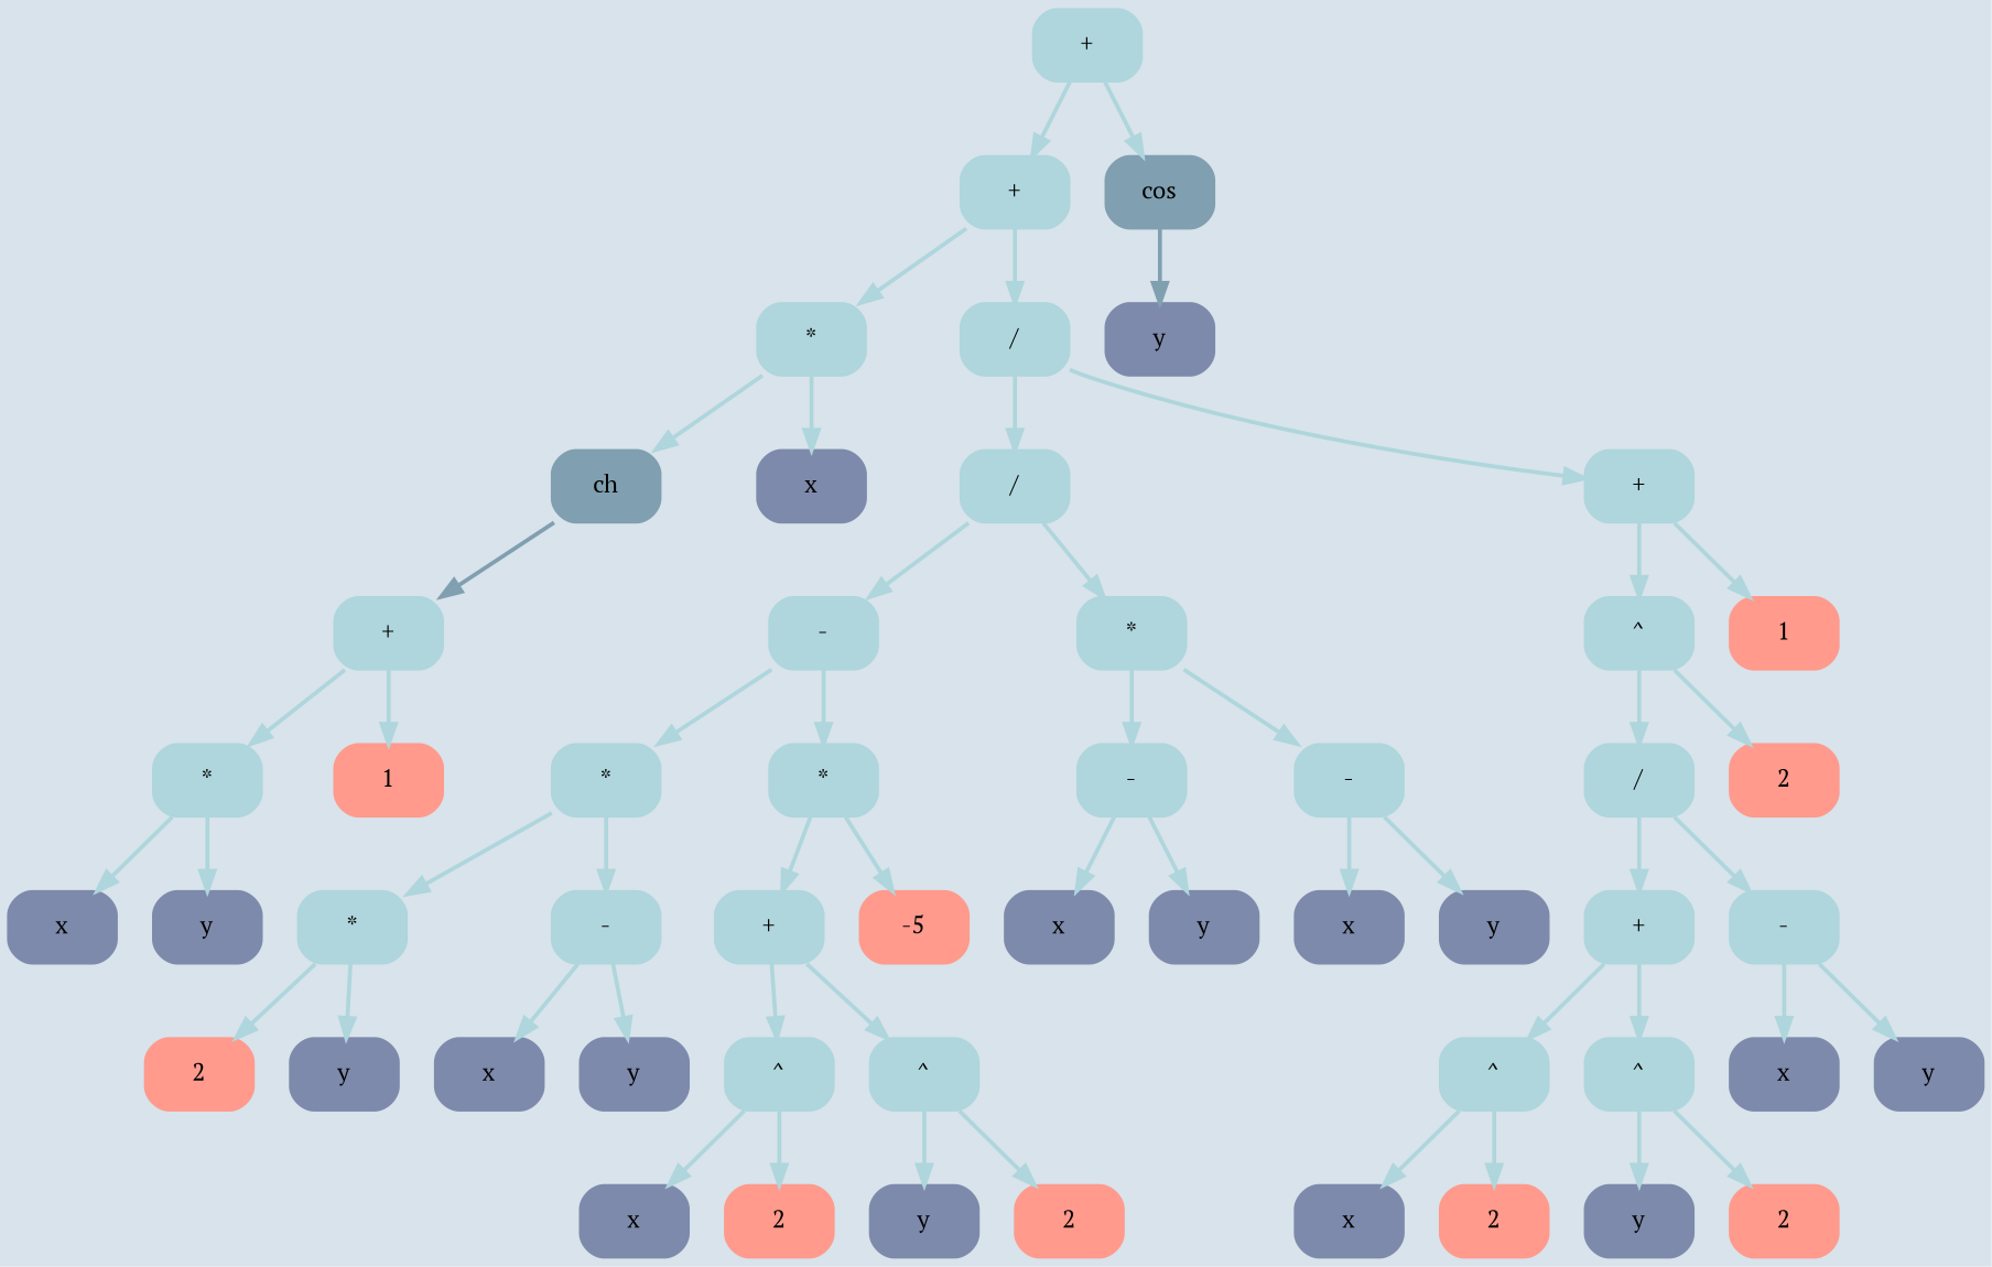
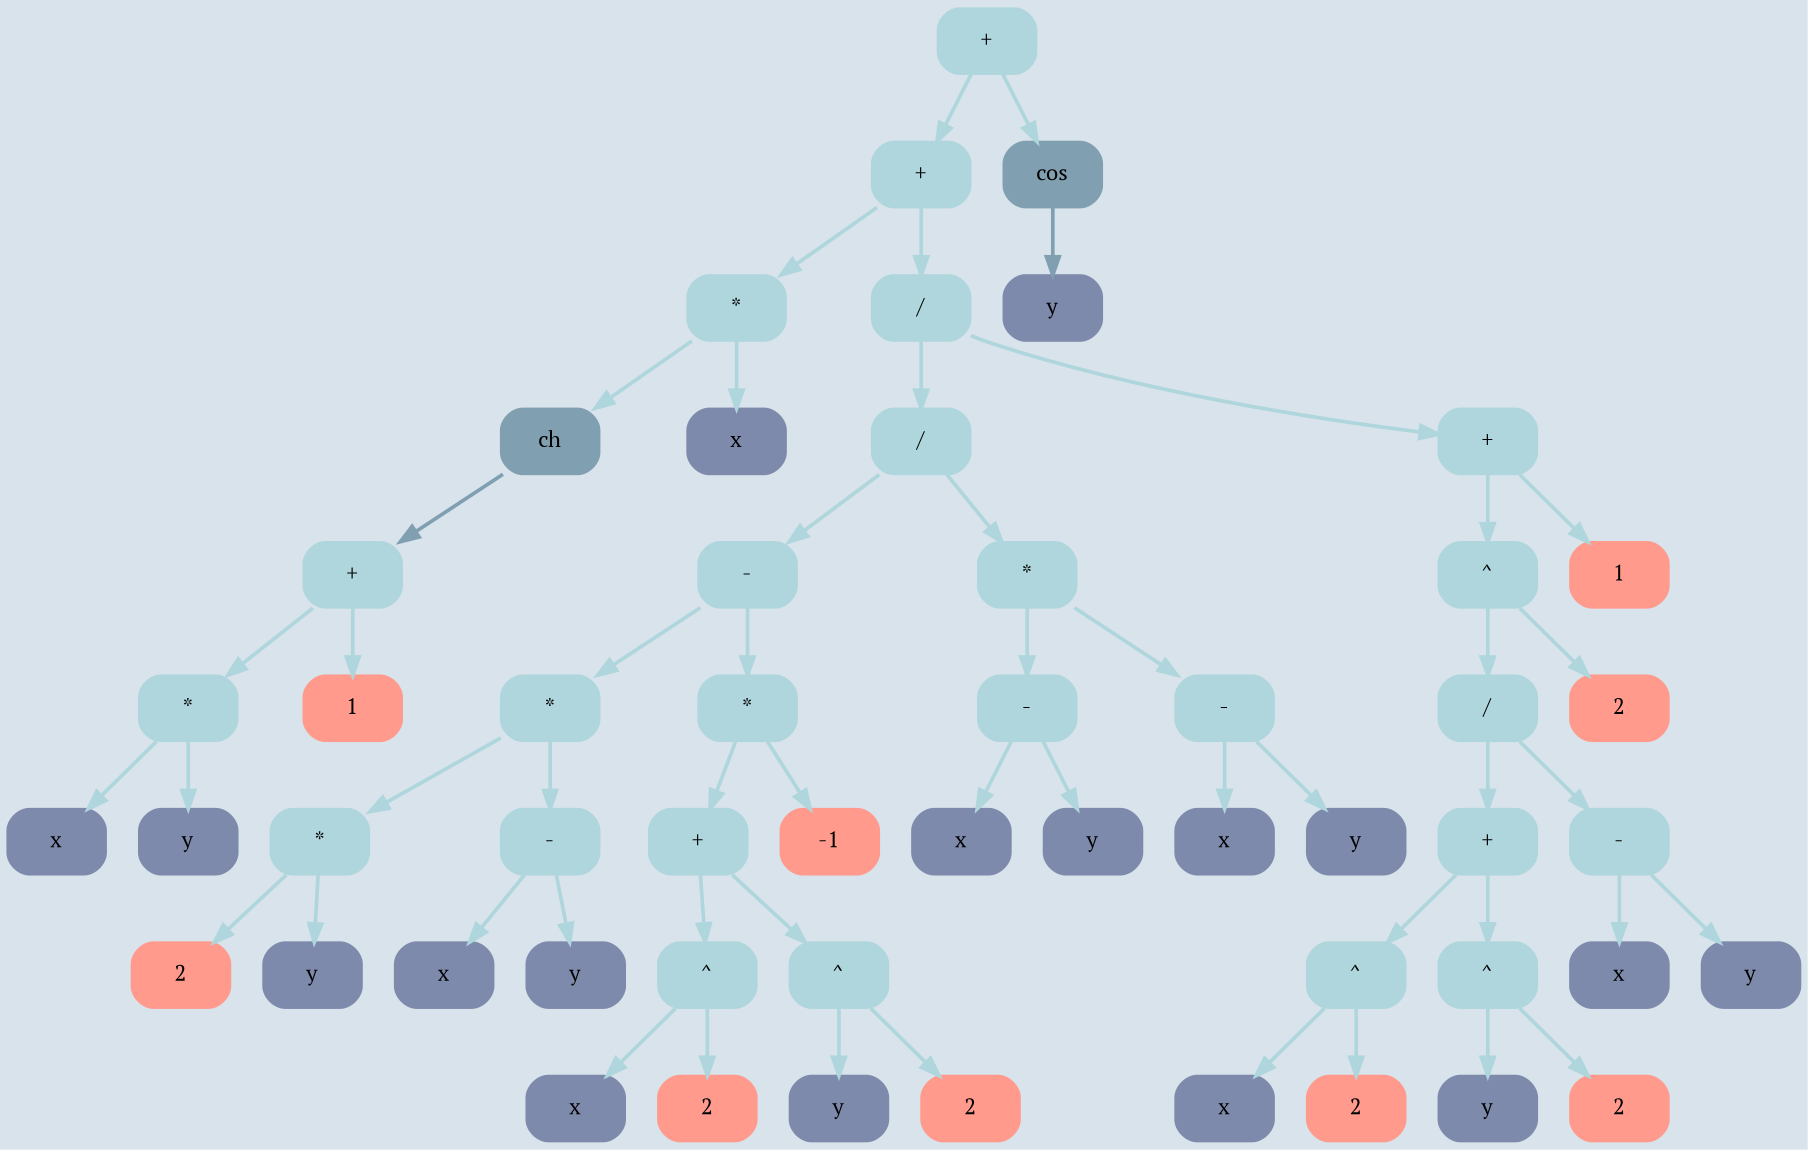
  digraph {
    bgcolor="#d8e3eb"
    rankdir=HR
    fontname="PT Serif"
    node [color="#aed6dc" fontname="PT Serif" fontsize=12 shape=Mrecord style=filled]
    edge [color="#aed6dc" style=bold weight=1000 fontname="PT Serif"]
    n1 [label="+"]
    n2 [label="+"]
    n3 [color="#809fb0" label=cos]
    n4 [label="*"]
    n5 [label="/"]
    n6 [color="#809fb0" label=ch]
    n7 [color="#7e8aab" label=x]
    n8 [label="+"]
    n9 [label="*"]
    n10 [color="#ff9a8d" label=1]
    n11 [color="#7e8aab" label=x]
    n12 [color="#7e8aab" label=y]
    n13 [label="/"]
    n14 [label="+"]
    n15 [label="-"]
    n16 [label="*"]
    n17 [label="*"]
    n18 [label="*"]
    n19 [label="*"]
    n20 [label="-"]
    n21 [color="#ff9a8d" label=2]
    n22 [color="#7e8aab" label=y]
    n23 [color="#7e8aab" label=x]
    n24 [color="#7e8aab" label=y]
    n25 [label="+"]
-   n26 [color="#ff9a8d" label=-5]
+   n26 [color="#ff9a8d" label=-1]
    n27 [label="^"]
    n28 [label="^"]
    n29 [color="#7e8aab" label=x]
    n30 [color="#ff9a8d" label=2]
    n31 [color="#7e8aab" label=y]
    n32 [color="#ff9a8d" label=2]
    n33 [label="-"]
    n34 [label="-"]
    n35 [color="#7e8aab" label=x]
    n36 [color="#7e8aab" label=y]
    n37 [color="#7e8aab" label=x]
    n38 [color="#7e8aab" label=y]
    n39 [label="^"]
    n40 [color="#ff9a8d" label=1]
    n41 [label="/"]
    n42 [color="#ff9a8d" label=2]
    n43 [label="+"]
    n44 [label="-"]
    n45 [label="^"]
    n46 [label="^"]
    n47 [color="#7e8aab" label=x]
    n48 [color="#ff9a8d" label=2]
    n49 [color="#7e8aab" label=y]
    n50 [color="#ff9a8d" label=2]
    n51 [color="#7e8aab" label=x]
    n52 [color="#7e8aab" label=y]
    n53 [color="#7e8aab" label=y]
    n1 -> n2
    n1 -> n3
    n2 -> n4
    n2 -> n5
    n3 -> n53 [color="#809fb0"]
    n4 -> n6
    n4 -> n7
    n5 -> n13
    n5 -> n14
    n6 -> n8 [color="#809fb0"]
    n8 -> n9
    n8 -> n10
    n9 -> n11
    n9 -> n12
    n13 -> n15
    n13 -> n16
    n14 -> n39
    n14 -> n40
    n15 -> n17
    n15 -> n18
    n16 -> n33
    n16 -> n34
    n17 -> n19
    n17 -> n20
    n18 -> n25
    n18 -> n26
    n19 -> n21
    n19 -> n22
    n20 -> n23
    n20 -> n24
    n25 -> n27
    n25 -> n28
    n27 -> n29
    n27 -> n30
    n28 -> n31
    n28 -> n32
    n33 -> n35
    n33 -> n36
    n34 -> n37
    n34 -> n38
    n39 -> n41
    n39 -> n42
    n41 -> n43
    n41 -> n44
    n43 -> n45
    n43 -> n46
    n44 -> n51
    n44 -> n52
    n45 -> n47
    n45 -> n48
    n46 -> n49
    n46 -> n50
  }
